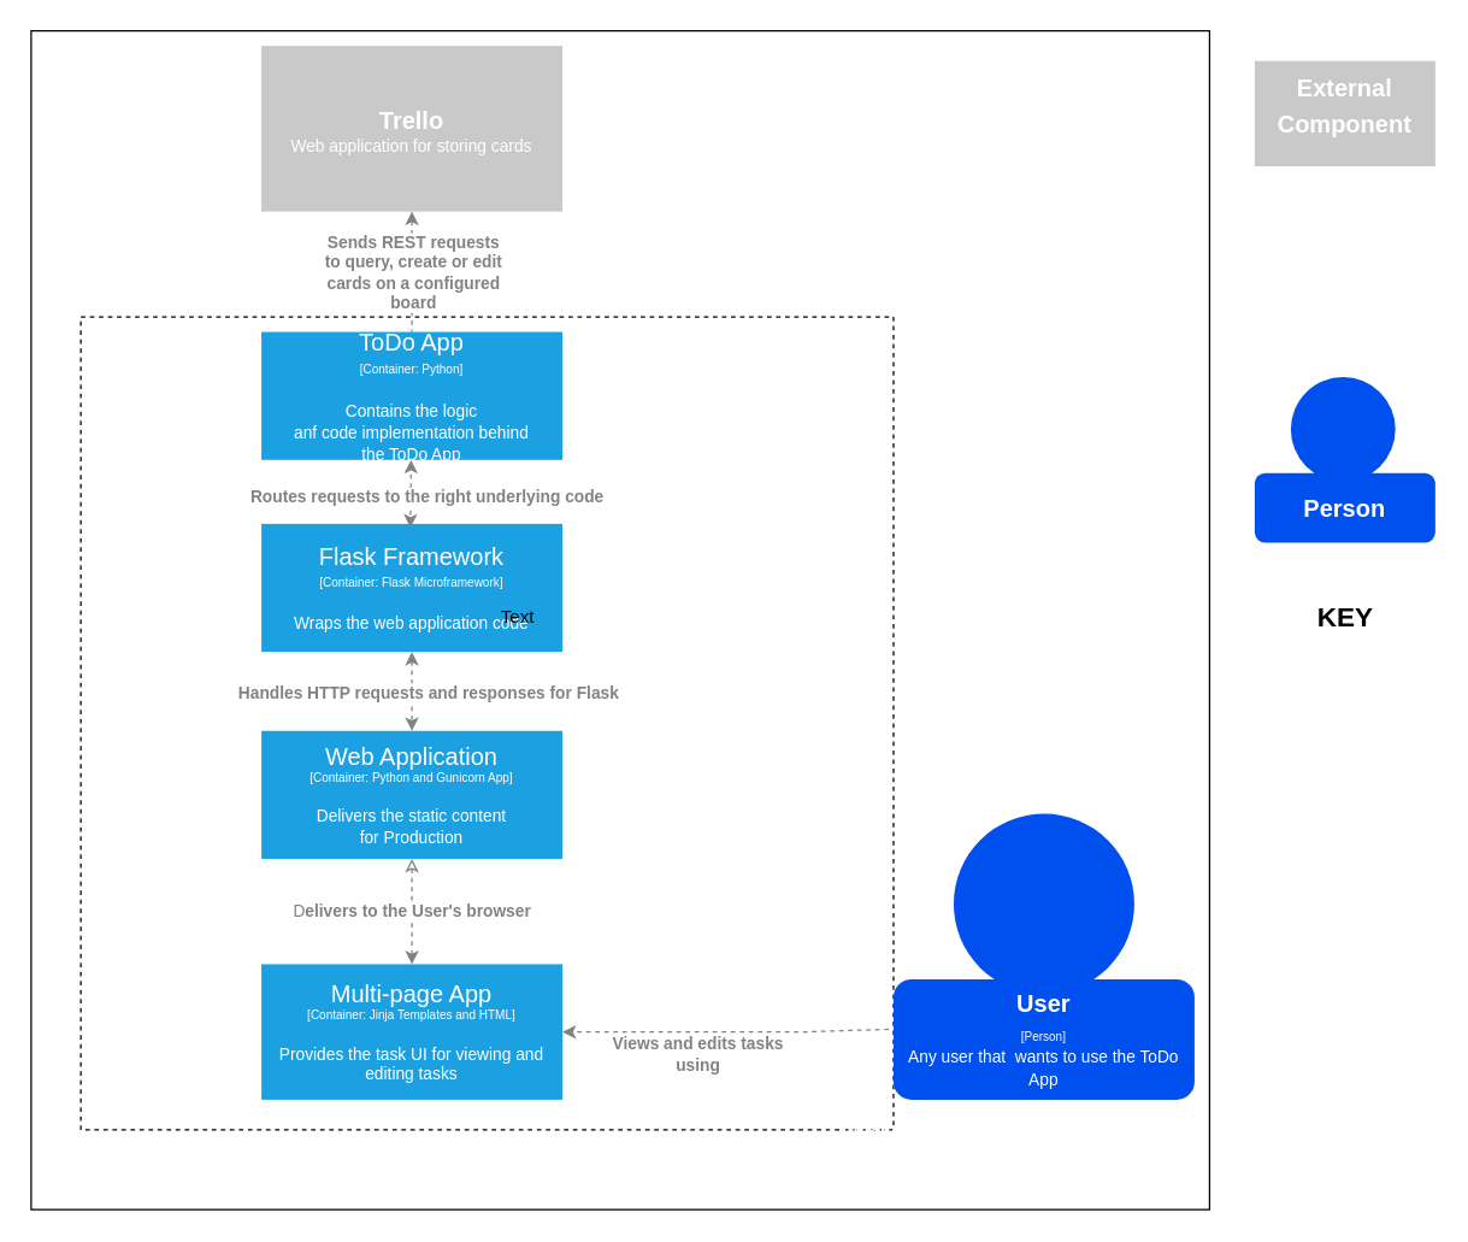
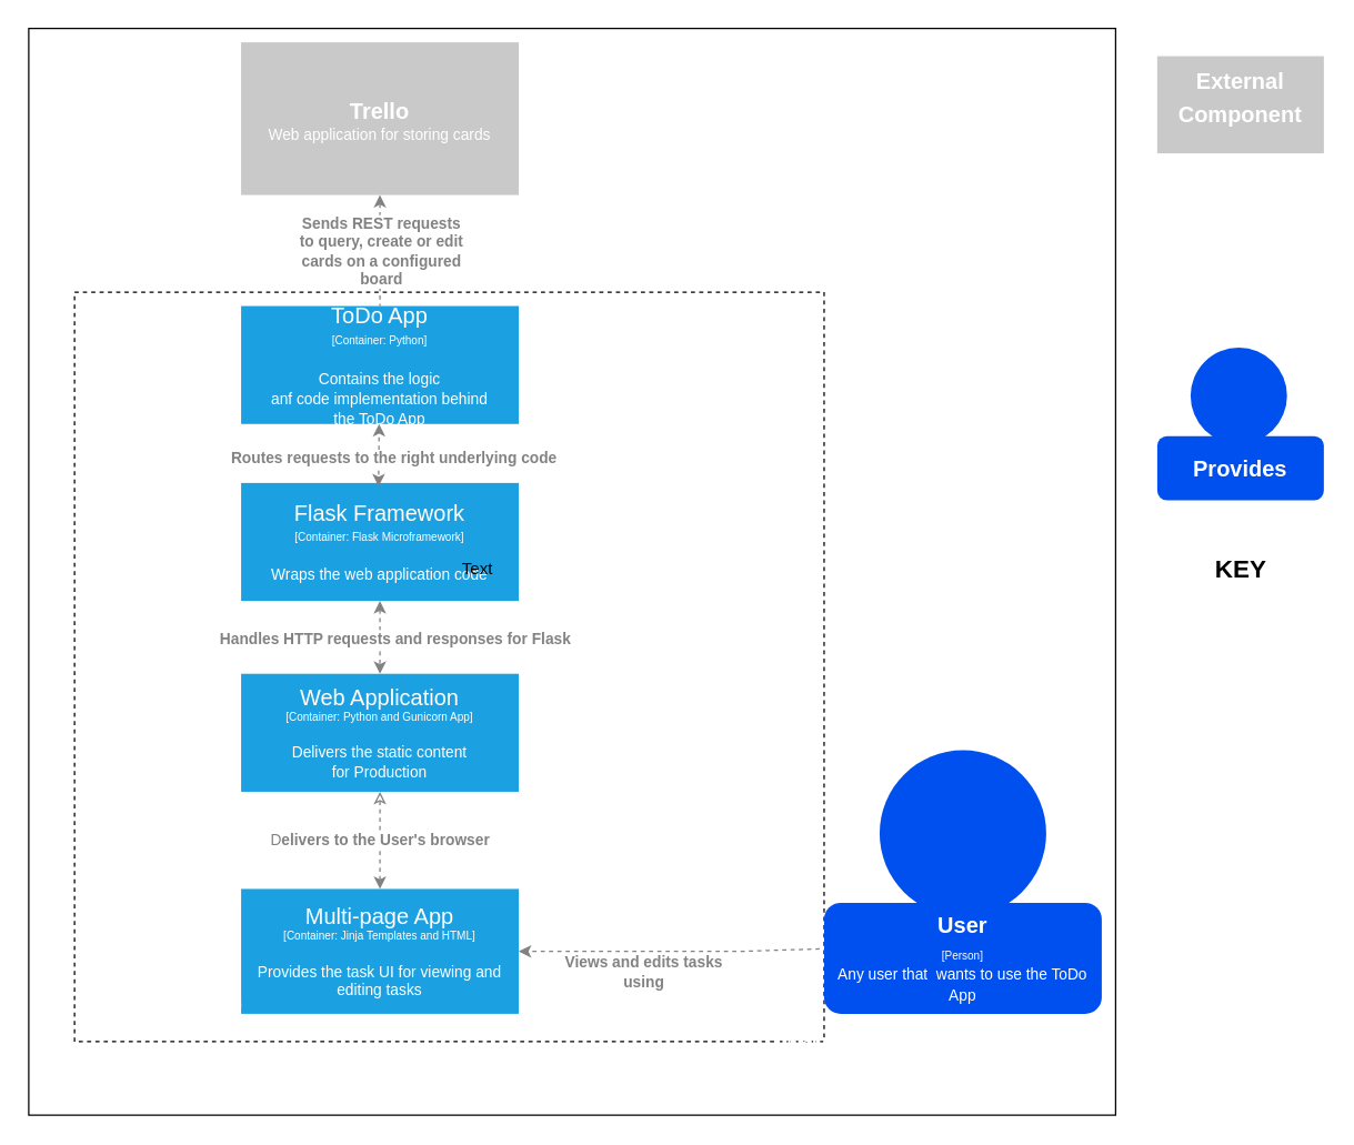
  <mxCell id="0" />
  <mxCell id="1" parent="0" />
  <mxCell id="2" value="&lt;div align=&quot;left&quot;&gt;&lt;br&gt;&lt;/div&gt;" style="whiteSpace=wrap;html=1;aspect=fixed;fontColor=#828282;gradientColor=none;fillColor=none;" parent="1" vertex="1"><mxGeometry x="20" width="783" height="783" as="geometry" y="20" /></mxCell>
  <mxCell id="3" value="" style="whiteSpace=wrap;html=1;aspect=fixed;fontColor=#828282;fillColor=none;gradientColor=none;dashed=1;imageAspect=0;resizeWidth=1;resizeHeight=1;" parent="1" vertex="1"><mxGeometry x="53" y="210" width="540" height="540" as="geometry" /></mxCell>
  <mxCell id="4" style="edgeStyle=orthogonalEdgeStyle;rounded=0;orthogonalLoop=1;jettySize=auto;html=1;fontColor=#828282;dashed=1;strokeColor=#828282;exitX=0.5;exitY=1;exitDx=0;exitDy=0;entryX=0.5;entryY=0;entryDx=0;entryDy=0;startArrow=classic;startFill=1;endArrow=classic;endFill=1;" parent="1" source="21" target="15" edge="1"><mxGeometry relative="1" as="geometry"><mxPoint x="713" y="530" as="sourcePoint" /><Array as="points" /><mxPoint x="383" y="330" as="targetPoint" /></mxGeometry></mxCell>
  <mxCell id="5" value="&lt;div&gt;&lt;b&gt;Handles HTTP requests and responses for Flask&lt;/b&gt;&lt;/div&gt;" style="edgeLabel;html=1;align=center;verticalAlign=middle;resizable=0;points=[];fontColor=#828282;" parent="4" vertex="1" connectable="0"><mxGeometry x="-0.169" y="-2" relative="1" as="geometry"><mxPoint x="12" y="5.15" as="offset" /></mxGeometry></mxCell>
  <mxCell id="6" value="&lt;div style=&quot;font-size: 20px&quot;&gt;&lt;font size=&quot;1&quot;&gt;&lt;b&gt;&lt;font style=&quot;font-size: 16px&quot; color=&quot;#FFFFFF&quot;&gt;Trello&lt;/font&gt;&lt;/b&gt;&lt;/font&gt;&lt;/div&gt;&lt;div style=&quot;font-size: 11px&quot;&gt;&lt;font style=&quot;font-size: 11px&quot; color=&quot;#FFFFFF&quot;&gt;Web application for storing cards&lt;br&gt;&lt;/font&gt;&lt;/div&gt;" style="rounded=0;whiteSpace=wrap;html=1;strokeColor=none;fillColor=#C9C9C9;" parent="1" vertex="1"><mxGeometry x="173" y="30" width="200" height="110" as="geometry" /></mxCell>
  <mxCell id="7" value="&lt;b&gt;&lt;font color=&quot;#ffffff&quot;&gt;Container Diagram for Todo App&lt;/font&gt;&lt;/b&gt;" style="text;html=1;strokeColor=none;fillColor=none;align=center;verticalAlign=middle;whiteSpace=wrap;rounded=0;fontColor=#828282;" parent="1" vertex="1"><mxGeometry x="518" y="740" width="250" height="20" as="geometry" /></mxCell>
  <mxCell id="8" style="edgeStyle=orthogonalEdgeStyle;rounded=0;orthogonalLoop=1;jettySize=auto;html=1;exitX=0.5;exitY=1;exitDx=0;exitDy=0;dashed=1;fontColor=#828282;strokeColor=#828282;" parent="1" source="3" target="3" edge="1"><mxGeometry relative="1" as="geometry" /></mxCell>
  <mxCell id="9" style="edgeStyle=orthogonalEdgeStyle;rounded=0;orthogonalLoop=1;jettySize=auto;html=1;exitX=0.5;exitY=1;exitDx=0;exitDy=0;dashed=1;fontColor=#828282;strokeColor=#828282;" parent="1" source="3" target="3" edge="1"><mxGeometry relative="1" as="geometry" /></mxCell>
  <mxCell id="10" value="&lt;div style=&quot;font-size: 16px&quot;&gt;Multi-page App&lt;br&gt;&lt;/div&gt;&lt;div style=&quot;font-size: 8px&quot;&gt;&lt;font style=&quot;font-size: 8px&quot;&gt;[Container: Jinja Templates and HTML]&lt;/font&gt;&lt;/div&gt;&lt;div&gt;&lt;br&gt;&lt;/div&gt;&lt;div style=&quot;font-size: 11px&quot;&gt;Provides the task UI for viewing and editing tasks&lt;br&gt;&lt;/div&gt;" style="rounded=0;whiteSpace=wrap;html=1;fillColor=#1ba1e2;fontColor=#ffffff;strokeColor=none;" parent="1" vertex="1"><mxGeometry x="173" y="640" width="200" height="90" as="geometry" /></mxCell>
  <mxCell id="11" value="&lt;div&gt;Views and edits tasks&lt;/div&gt;&lt;div&gt;using&lt;br&gt;&lt;/div&gt;" style="endArrow=classic;html=1;exitX=-0.016;exitY=0.415;exitDx=0;exitDy=0;fontStyle=1;fontColor=#828282;strokeColor=#828282;dashed=1;entryX=1;entryY=0.5;entryDx=0;entryDy=0;exitPerimeter=0;" parent="1" source="13" target="10" edge="1"><mxGeometry x="0.171" y="15" width="50" height="50" relative="1" as="geometry"><mxPoint x="183" y="220" as="sourcePoint" /><mxPoint x="383" y="625" as="targetPoint" /><mxPoint as="offset" /><Array as="points"><mxPoint x="533" y="685" /></Array></mxGeometry></mxCell>
  <mxCell id="12" value="" style="group" parent="1" vertex="1" connectable="0"><mxGeometry x="593" y="540" width="200" height="190" as="geometry" /></mxCell>
  <mxCell id="13" value="&lt;div style=&quot;font-size: 16px&quot;&gt;&lt;b&gt;User&lt;br&gt;&lt;/b&gt;&lt;/div&gt;&lt;div style=&quot;font-size: 16px&quot;&gt;&lt;font style=&quot;font-size: 8px&quot;&gt;[Person]&lt;/font&gt;&lt;b&gt;&lt;br&gt;&lt;/b&gt;&lt;/div&gt;&lt;div&gt;&lt;font style=&quot;font-size: 11px&quot;&gt;Any user that&amp;nbsp; wants to use the ToDo App&lt;/font&gt;&lt;br&gt;&lt;b&gt;&lt;/b&gt;&lt;/div&gt;" style="rounded=1;whiteSpace=wrap;html=1;fillColor=#0050ef;fontColor=#ffffff;strokeColor=none;" parent="12" vertex="1"><mxGeometry y="110" width="200" height="80" as="geometry" /></mxCell>
  <mxCell id="14" value="" style="ellipse;whiteSpace=wrap;html=1;aspect=fixed;fillColor=#0050ef;fontColor=#ffffff;strokeColor=none;" parent="12" vertex="1"><mxGeometry x="40" width="120" height="120" as="geometry" /></mxCell>
  <mxCell id="15" value="&lt;div style=&quot;font-size: 16px&quot;&gt;Web Application&lt;br&gt;&lt;/div&gt;&lt;div style=&quot;font-size: 8px&quot;&gt;&lt;font style=&quot;font-size: 8px&quot;&gt;[Container: Python and Gunicorn App]&lt;/font&gt;&lt;/div&gt;&lt;div&gt;&lt;br&gt;&lt;/div&gt;&lt;div style=&quot;font-size: 11px&quot;&gt;&lt;font style=&quot;font-size: 11px&quot;&gt;Delivers the static content &lt;br&gt;&lt;/font&gt;&lt;/div&gt;&lt;font style=&quot;font-size: 11px&quot;&gt;for Production&lt;/font&gt;" style="rounded=0;whiteSpace=wrap;html=1;fillColor=#1ba1e2;fontColor=#ffffff;strokeColor=none;" parent="1" vertex="1"><mxGeometry x="173" y="485" width="200" height="85" as="geometry" /></mxCell>
  <mxCell id="16" value="&lt;div&gt;D&lt;b&gt;elivers to the User's&amp;nbsp;&lt;/b&gt;&lt;b&gt;browser&lt;/b&gt;&lt;/div&gt;" style="endArrow=classic;html=1;dashed=1;fontColor=#828282;strokeColor=#828282;entryX=0.5;entryY=1;entryDx=0;entryDy=0;exitX=0.5;exitY=0;exitDx=0;exitDy=0;startArrow=classic;startFill=1;endFill=0;" parent="1" source="10" target="15" edge="1"><mxGeometry width="50" height="50" relative="1" as="geometry"><mxPoint x="93" y="460" as="sourcePoint" /><mxPoint x="143" y="410" as="targetPoint" /><Array as="points" /></mxGeometry></mxCell>
  <mxCell id="17" value="&lt;div&gt;&lt;font color=&quot;#ffffff&quot;&gt;ToDo App&lt;/font&gt;&lt;/div&gt;&lt;div&gt;&lt;font color=&quot;#ffffff&quot;&gt;[Software System]&lt;/font&gt;&lt;br&gt;&lt;/div&gt;" style="text;html=1;strokeColor=none;fillColor=none;align=center;verticalAlign=middle;whiteSpace=wrap;rounded=0;dashed=1;fontColor=#828282;" parent="1" vertex="1"><mxGeometry x="73" y="720" width="150" height="20" as="geometry" /></mxCell>
  <mxCell id="18" value="&lt;div&gt;&lt;span style=&quot;font-size: 16px&quot;&gt;ToDo App&lt;/span&gt;&lt;/div&gt;&lt;div&gt;&lt;span style=&quot;font-size: 8px&quot;&gt;[Container: Python]&lt;/span&gt;&lt;br&gt;&lt;/div&gt;&lt;div&gt;&lt;br&gt;&lt;/div&gt;&lt;div style=&quot;font-size: 11px&quot;&gt;&lt;/div&gt;&lt;font style=&quot;font-size: 11px&quot;&gt;Contains the logic &lt;br&gt;anf code implementation behind&lt;br&gt;the ToDo App&lt;br&gt;&lt;/font&gt;" style="rounded=0;whiteSpace=wrap;html=1;fillColor=#1ba1e2;fontColor=#ffffff;strokeColor=none;" vertex="1" parent="1"><mxGeometry x="173" y="220" width="200" height="85" as="geometry" /></mxCell>
  <mxCell id="19" style="edgeStyle=orthogonalEdgeStyle;rounded=0;orthogonalLoop=1;jettySize=auto;html=1;fontColor=#828282;dashed=1;strokeColor=#828282;exitX=0.5;exitY=1;exitDx=0;exitDy=0;entryX=0.5;entryY=0;entryDx=0;entryDy=0;startArrow=classic;startFill=1;endArrow=none;endFill=0;" edge="1" parent="1" source="6" target="18"><mxGeometry relative="1" as="geometry"><mxPoint x="269" y="170" as="sourcePoint" /><Array as="points" /><mxPoint x="283" y="460" as="targetPoint" /></mxGeometry></mxCell>
  <mxCell id="20" value="&lt;div&gt;&lt;b&gt;Sends REST requests&lt;/b&gt;&lt;/div&gt;&lt;div&gt;&lt;b&gt; to query, create or edit &lt;br&gt;&lt;/b&gt;&lt;/div&gt;&lt;div&gt;&lt;b&gt;cards on a configured&lt;/b&gt;&lt;/div&gt;&lt;div&gt;&lt;b&gt;board&lt;br&gt;&lt;/b&gt;&lt;/div&gt;" style="edgeLabel;html=1;align=center;verticalAlign=middle;resizable=0;points=[];fontColor=#828282;" vertex="1" connectable="0" parent="19"><mxGeometry x="-0.169" y="-2" relative="1" as="geometry"><mxPoint x="2" y="7.06" as="offset" /></mxGeometry></mxCell>
  <mxCell id="21" value="&lt;div&gt;&lt;span style=&quot;font-size: 16px&quot;&gt;Flask Framework&lt;/span&gt;&lt;/div&gt;&lt;div&gt;&lt;span style=&quot;font-size: 8px&quot;&gt;[Container: Flask Microframework]&lt;/span&gt;&lt;br&gt;&lt;/div&gt;&lt;div&gt;&lt;br&gt;&lt;/div&gt;&lt;div style=&quot;font-size: 11px&quot;&gt;Wraps the web application code&lt;/div&gt;" style="rounded=0;whiteSpace=wrap;html=1;fillColor=#1ba1e2;fontColor=#ffffff;strokeColor=none;" vertex="1" parent="1"><mxGeometry x="173" y="347.5" width="200" height="85" as="geometry" /></mxCell>
  <mxCell id="22" style="edgeStyle=orthogonalEdgeStyle;rounded=0;orthogonalLoop=1;jettySize=auto;html=1;fontColor=#828282;dashed=1;strokeColor=#828282;exitX=0.5;exitY=1;exitDx=0;exitDy=0;startArrow=classic;startFill=1;endArrow=classic;endFill=1;" edge="1" parent="1"><mxGeometry relative="1" as="geometry"><mxPoint x="272.41" y="305" as="sourcePoint" /><Array as="points"><mxPoint x="272" y="310" /><mxPoint x="272" y="310" /></Array><mxPoint x="272" y="350" as="targetPoint" /></mxGeometry></mxCell>
  <mxCell id="23" value="&lt;div&gt;&lt;b&gt;Routes requests to the&amp;nbsp;&lt;/b&gt;&lt;b&gt;right underlying code&lt;/b&gt;&lt;/div&gt;" style="edgeLabel;html=1;align=center;verticalAlign=middle;resizable=0;points=[];fontColor=#828282;" vertex="1" connectable="0" parent="22"><mxGeometry x="-0.169" y="-2" relative="1" as="geometry"><mxPoint x="12" y="5.15" as="offset" /></mxGeometry></mxCell>
  <mxCell id="24" value="Text" style="text;html=1;resizable=0;autosize=1;align=center;verticalAlign=middle;points=[];fillColor=none;strokeColor=none;rounded=0;" vertex="1" parent="1"><mxGeometry x="323" y="400" width="40" height="20" as="geometry" /></mxCell>
  <mxCell id="25" value="&lt;div style=&quot;font-size: 20px&quot;&gt;&lt;font size=&quot;1&quot;&gt;&lt;b&gt;&lt;font style=&quot;font-size: 16px&quot; color=&quot;#FFFFFF&quot;&gt;External Component&lt;/font&gt;&lt;/b&gt;&lt;/font&gt;&lt;/div&gt;&lt;div style=&quot;font-size: 11px&quot;&gt;&lt;font style=&quot;font-size: 11px&quot; color=&quot;#FFFFFF&quot;&gt;&lt;br&gt;&lt;/font&gt;&lt;/div&gt;" style="rounded=0;whiteSpace=wrap;html=1;strokeColor=none;fillColor=#C9C9C9;" vertex="1" parent="1"><mxGeometry x="833" y="40" width="120" height="70" as="geometry" /></mxCell>
  <mxCell id="26" value="" style="group" vertex="1" connectable="0" parent="1"><mxGeometry x="833" y="250" width="120" height="110" as="geometry" /></mxCell>
- <mxCell id="27" value="&lt;div style=&quot;font-size: 16px&quot;&gt;&lt;b&gt;Person&lt;/b&gt;&lt;/div&gt;&lt;div&gt;&lt;b&gt;&lt;/b&gt;&lt;/div&gt;" style="rounded=1;whiteSpace=wrap;html=1;fillColor=#0050ef;fontColor=#ffffff;strokeColor=none;" vertex="1" parent="26"><mxGeometry y="63.684" width="120" height="46.316" as="geometry" /></mxCell>
+ <mxCell id="27" value="&lt;div style=&quot;font-size: 16px&quot;&gt;&lt;b&gt;Provides&lt;/b&gt;&lt;/div&gt;&lt;div&gt;&lt;b&gt;&lt;/b&gt;&lt;/div&gt;" style="rounded=1;whiteSpace=wrap;html=1;fillColor=#0050ef;fontColor=#ffffff;strokeColor=none;" vertex="1" parent="26"><mxGeometry y="63.684" width="120" height="46.316" as="geometry" /></mxCell>
  <mxCell id="28" value="" style="ellipse;whiteSpace=wrap;html=1;aspect=fixed;fillColor=#0050ef;fontColor=#ffffff;strokeColor=none;" vertex="1" parent="26"><mxGeometry x="24" width="69.474" height="69.474" as="geometry" /></mxCell>
  <mxCell id="29" value="&lt;b&gt;&lt;font style=&quot;font-size: 18px&quot;&gt;KEY&lt;/font&gt;&lt;/b&gt;" style="text;html=1;resizable=0;autosize=1;align=center;verticalAlign=middle;points=[];fillColor=none;strokeColor=none;rounded=0;" vertex="1" parent="1"><mxGeometry x="868" y="400" width="50" height="20" as="geometry" /></mxCell>
